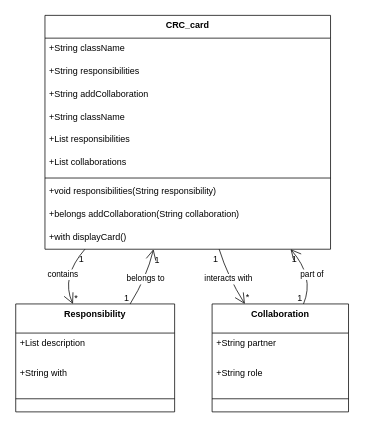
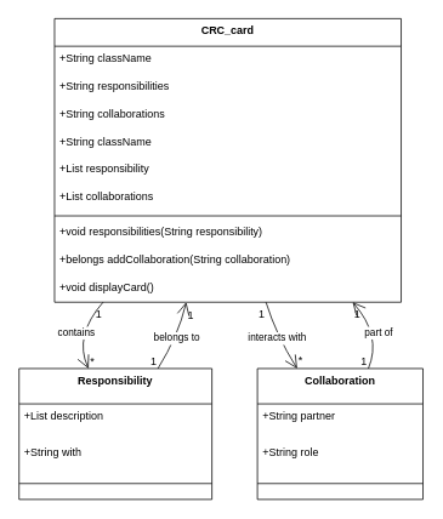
  <mxCell id="0" />
  <mxCell id="1" parent="0" />
  <mxCell id="2" value="CRC_card" style="swimlane;fontStyle=1;align=center;verticalAlign=top;childLayout=stackLayout;horizontal=1;startSize=30.4;horizontalStack=0;resizeParent=1;resizeParentMax=0;resizeLast=0;collapsible=0;marginBottom=0;" vertex="1" parent="1"><mxGeometry x="59" y="20" width="381" height="312" as="geometry" /></mxCell>
  <mxCell id="3" value="+String className" style="text;strokeColor=none;fillColor=none;align=left;verticalAlign=top;spacingLeft=4;spacingRight=4;overflow=hidden;rotatable=0;points=[[0,0.5],[1,0.5]];portConstraint=eastwest;" vertex="1" parent="2"><mxGeometry y="30" width="381" height="30" as="geometry" /></mxCell>
  <mxCell id="4" value="+String responsibilities" style="text;strokeColor=none;fillColor=none;align=left;verticalAlign=top;spacingLeft=4;spacingRight=4;overflow=hidden;rotatable=0;points=[[0,0.5],[1,0.5]];portConstraint=eastwest;" vertex="1" parent="2"><mxGeometry y="61" width="381" height="30" as="geometry" /></mxCell>
- <mxCell id="5" value="+String addCollaboration" style="text;strokeColor=none;fillColor=none;align=left;verticalAlign=top;spacingLeft=4;spacingRight=4;overflow=hidden;rotatable=0;points=[[0,0.5],[1,0.5]];portConstraint=eastwest;" vertex="1" parent="2"><mxGeometry y="91" width="381" height="30" as="geometry" /></mxCell>
+ <mxCell id="5" value="+String collaborations" style="text;strokeColor=none;fillColor=none;align=left;verticalAlign=top;spacingLeft=4;spacingRight=4;overflow=hidden;rotatable=0;points=[[0,0.5],[1,0.5]];portConstraint=eastwest;" vertex="1" parent="2"><mxGeometry y="91" width="381" height="30" as="geometry" /></mxCell>
  <mxCell id="6" value="+String className" style="text;strokeColor=none;fillColor=none;align=left;verticalAlign=top;spacingLeft=4;spacingRight=4;overflow=hidden;rotatable=0;points=[[0,0.5],[1,0.5]];portConstraint=eastwest;" vertex="1" parent="2"><mxGeometry y="122" width="381" height="30" as="geometry" /></mxCell>
- <mxCell id="7" value="+List responsibilities" style="text;strokeColor=none;fillColor=none;align=left;verticalAlign=top;spacingLeft=4;spacingRight=4;overflow=hidden;rotatable=0;points=[[0,0.5],[1,0.5]];portConstraint=eastwest;" vertex="1" parent="2"><mxGeometry y="152" width="381" height="30" as="geometry" /></mxCell>
+ <mxCell id="7" value="+List responsibility" style="text;strokeColor=none;fillColor=none;align=left;verticalAlign=top;spacingLeft=4;spacingRight=4;overflow=hidden;rotatable=0;points=[[0,0.5],[1,0.5]];portConstraint=eastwest;" vertex="1" parent="2"><mxGeometry y="152" width="381" height="30" as="geometry" /></mxCell>
  <mxCell id="8" value="+List collaborations" style="text;strokeColor=none;fillColor=none;align=left;verticalAlign=top;spacingLeft=4;spacingRight=4;overflow=hidden;rotatable=0;points=[[0,0.5],[1,0.5]];portConstraint=eastwest;" vertex="1" parent="2"><mxGeometry y="182" width="381" height="30" as="geometry" /></mxCell>
  <mxCell id="9" style="line;strokeWidth=1;fillColor=none;align=left;verticalAlign=middle;spacingTop=-1;spacingLeft=3;spacingRight=3;rotatable=0;labelPosition=right;points=[];portConstraint=eastwest;strokeColor=inherit;" vertex="1" parent="2"><mxGeometry y="213" width="381" height="8" as="geometry" /></mxCell>
  <mxCell id="10" value="+void responsibilities(String responsibility)" style="text;strokeColor=none;fillColor=none;align=left;verticalAlign=top;spacingLeft=4;spacingRight=4;overflow=hidden;rotatable=0;points=[[0,0.5],[1,0.5]];portConstraint=eastwest;" vertex="1" parent="2"><mxGeometry y="221" width="381" height="30" as="geometry" /></mxCell>
  <mxCell id="11" value="+belongs addCollaboration(String collaboration)" style="text;strokeColor=none;fillColor=none;align=left;verticalAlign=top;spacingLeft=4;spacingRight=4;overflow=hidden;rotatable=0;points=[[0,0.5],[1,0.5]];portConstraint=eastwest;" vertex="1" parent="2"><mxGeometry y="251" width="381" height="30" as="geometry" /></mxCell>
- <mxCell id="12" value="+with displayCard()" style="text;strokeColor=none;fillColor=none;align=left;verticalAlign=top;spacingLeft=4;spacingRight=4;overflow=hidden;rotatable=0;points=[[0,0.5],[1,0.5]];portConstraint=eastwest;" vertex="1" parent="2"><mxGeometry y="282" width="381" height="30" as="geometry" /></mxCell>
+ <mxCell id="12" value="+void displayCard()" style="text;strokeColor=none;fillColor=none;align=left;verticalAlign=top;spacingLeft=4;spacingRight=4;overflow=hidden;rotatable=0;points=[[0,0.5],[1,0.5]];portConstraint=eastwest;" vertex="1" parent="2"><mxGeometry y="282" width="381" height="30" as="geometry" /></mxCell>
  <mxCell id="13" value="Responsibility" style="swimlane;fontStyle=1;align=center;verticalAlign=top;childLayout=stackLayout;horizontal=1;startSize=38.857;horizontalStack=0;resizeParent=1;resizeParentMax=0;resizeLast=0;collapsible=0;marginBottom=0;" vertex="1" parent="1"><mxGeometry x="20" y="405" width="212" height="144" as="geometry" /></mxCell>
  <mxCell id="14" value="+List description" style="text;strokeColor=none;fillColor=none;align=left;verticalAlign=top;spacingLeft=4;spacingRight=4;overflow=hidden;rotatable=0;points=[[0,0.5],[1,0.5]];portConstraint=eastwest;" vertex="1" parent="13"><mxGeometry y="39" width="212" height="39" as="geometry" /></mxCell>
  <mxCell id="15" value="+String with" style="text;strokeColor=none;fillColor=none;align=left;verticalAlign=top;spacingLeft=4;spacingRight=4;overflow=hidden;rotatable=0;points=[[0,0.5],[1,0.5]];portConstraint=eastwest;" vertex="1" parent="13"><mxGeometry y="78" width="212" height="39" as="geometry" /></mxCell>
  <mxCell id="16" style="line;strokeWidth=1;fillColor=none;align=left;verticalAlign=middle;spacingTop=-1;spacingLeft=3;spacingRight=3;rotatable=0;labelPosition=right;points=[];portConstraint=eastwest;strokeColor=inherit;" vertex="1" parent="13"><mxGeometry y="117" width="212" height="19" as="geometry" /></mxCell>
  <mxCell id="17" value="Collaboration" style="swimlane;fontStyle=1;align=center;verticalAlign=top;childLayout=stackLayout;horizontal=1;startSize=38.857;horizontalStack=0;resizeParent=1;resizeParentMax=0;resizeLast=0;collapsible=0;marginBottom=0;" vertex="1" parent="1"><mxGeometry x="282" y="405" width="182" height="144" as="geometry" /></mxCell>
  <mxCell id="18" value="+String partner" style="text;strokeColor=none;fillColor=none;align=left;verticalAlign=top;spacingLeft=4;spacingRight=4;overflow=hidden;rotatable=0;points=[[0,0.5],[1,0.5]];portConstraint=eastwest;" vertex="1" parent="17"><mxGeometry y="39" width="182" height="39" as="geometry" /></mxCell>
  <mxCell id="19" value="+String role" style="text;strokeColor=none;fillColor=none;align=left;verticalAlign=top;spacingLeft=4;spacingRight=4;overflow=hidden;rotatable=0;points=[[0,0.5],[1,0.5]];portConstraint=eastwest;" vertex="1" parent="17"><mxGeometry y="78" width="182" height="39" as="geometry" /></mxCell>
  <mxCell id="20" style="line;strokeWidth=1;fillColor=none;align=left;verticalAlign=middle;spacingTop=-1;spacingLeft=3;spacingRight=3;rotatable=0;labelPosition=right;points=[];portConstraint=eastwest;strokeColor=inherit;" vertex="1" parent="17"><mxGeometry y="117" width="182" height="19" as="geometry" /></mxCell>
  <mxCell id="21" value="contains" style="curved=1;startArrow=none;endArrow=open;endSize=12;exitX=0.14;exitY=1;entryX=0.36;entryY=0;" edge="1" parent="1" source="2" target="13"><mxGeometry relative="1" as="geometry"><Array as="points"><mxPoint x="80" y="369" /></Array></mxGeometry></mxCell>
  <mxCell id="22" value="1" style="edgeLabel;resizable=0;labelBackgroundColor=none;fontSize=12;align=right;verticalAlign=top;" vertex="1" parent="21"><mxGeometry x="-1" relative="1" as="geometry" /></mxCell>
  <mxCell id="23" value="*" style="edgeLabel;resizable=0;labelBackgroundColor=none;fontSize=12;align=left;verticalAlign=bottom;" vertex="1" parent="21"><mxGeometry x="1" relative="1" as="geometry" /></mxCell>
  <mxCell id="24" value="interacts with" style="curved=1;startArrow=none;endArrow=open;endSize=12;exitX=0.61;exitY=1;entryX=0.24;entryY=0;" edge="1" parent="1" source="2" target="17"><mxGeometry relative="1" as="geometry"><Array as="points"><mxPoint x="303" y="369" /></Array></mxGeometry></mxCell>
  <mxCell id="25" value="1" style="edgeLabel;resizable=0;labelBackgroundColor=none;fontSize=12;align=right;verticalAlign=top;" vertex="1" parent="24"><mxGeometry x="-1" relative="1" as="geometry" /></mxCell>
  <mxCell id="26" value="*" style="edgeLabel;resizable=0;labelBackgroundColor=none;fontSize=12;align=left;verticalAlign=bottom;" vertex="1" parent="24"><mxGeometry x="1" relative="1" as="geometry" /></mxCell>
  <mxCell id="27" value="belongs to" style="curved=1;startArrow=none;endArrow=open;endSize=12;exitX=0.72;exitY=0;entryX=0.38;entryY=1;" edge="1" parent="1" source="13" target="2"><mxGeometry relative="1" as="geometry"><Array as="points"><mxPoint x="195" y="369" /></Array></mxGeometry></mxCell>
  <mxCell id="28" value="1" style="edgeLabel;resizable=0;labelBackgroundColor=none;fontSize=12;align=right;verticalAlign=bottom;" vertex="1" parent="27"><mxGeometry x="-1" relative="1" as="geometry" /></mxCell>
  <mxCell id="29" value="1" style="edgeLabel;resizable=0;labelBackgroundColor=none;fontSize=12;align=left;verticalAlign=top;" vertex="1" parent="27"><mxGeometry x="1" relative="1" as="geometry" /></mxCell>
  <mxCell id="30" value="part of" style="curved=1;startArrow=none;endArrow=open;endSize=12;exitX=0.67;exitY=0;entryX=0.86;entryY=1;" edge="1" parent="1" source="17" target="2"><mxGeometry relative="1" as="geometry"><Array as="points"><mxPoint x="419" y="369" /></Array></mxGeometry></mxCell>
  <mxCell id="31" value="1" style="edgeLabel;resizable=0;labelBackgroundColor=none;fontSize=12;align=right;verticalAlign=bottom;" vertex="1" parent="30"><mxGeometry x="-1" relative="1" as="geometry" /></mxCell>
  <mxCell id="32" value="1" style="edgeLabel;resizable=0;labelBackgroundColor=none;fontSize=12;align=left;verticalAlign=top;" vertex="1" parent="30"><mxGeometry x="1" relative="1" as="geometry" /></mxCell>
